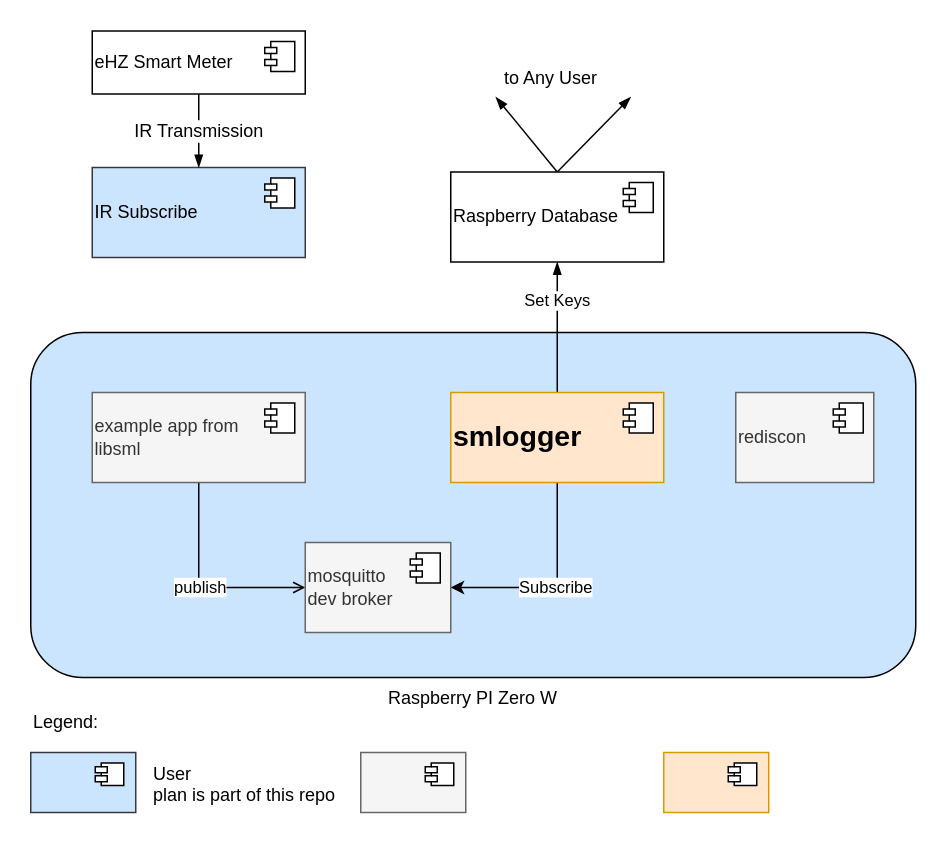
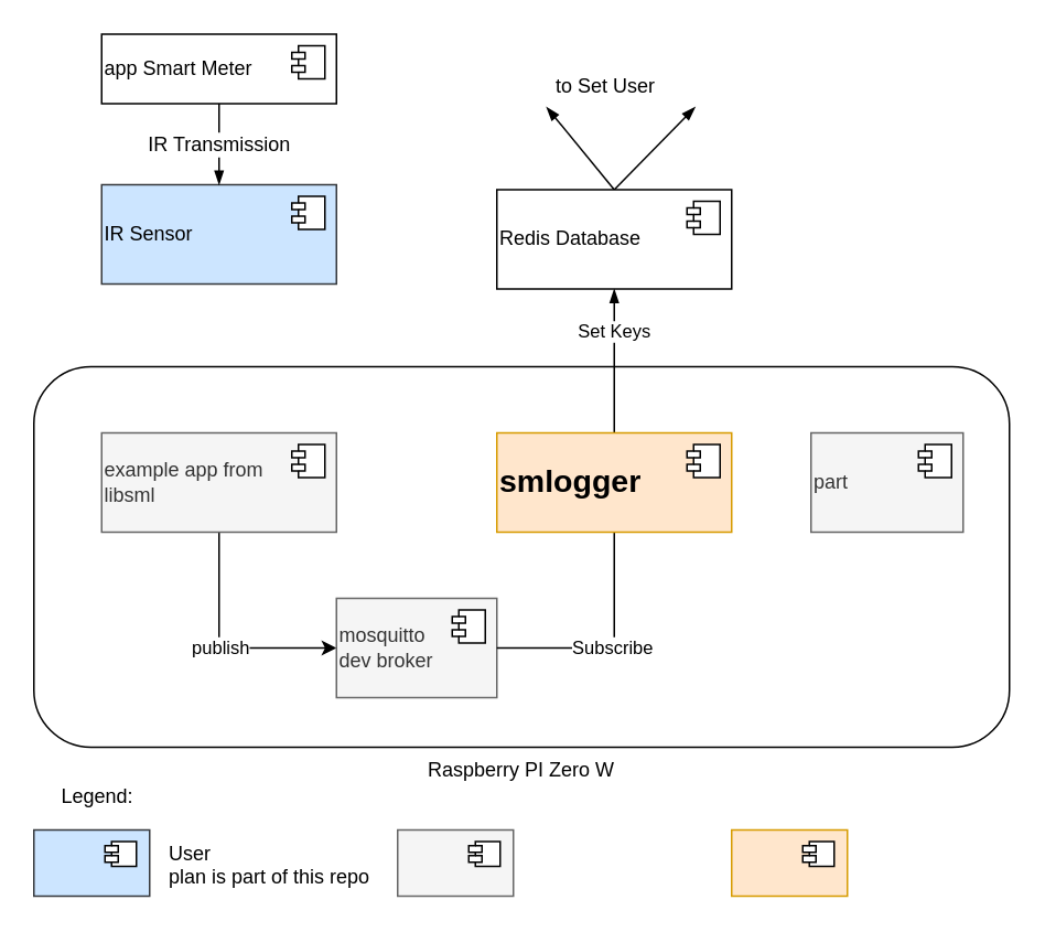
  <mxCell id="0" />
  <mxCell id="1" parent="0" />
- <mxCell id="2" value="Raspberry PI Zero W" style="rounded=1;whiteSpace=wrap;html=1;align=center;labelPosition=center;verticalLabelPosition=bottom;verticalAlign=top;fillColor=#cce5ff;" vertex="1" parent="1"><mxGeometry x="20" y="221" width="590" height="230" as="geometry" /></mxCell>
- <mxCell id="3" value="IR Subscribe" style="html=1;align=left;fillColor=#cce5ff;strokeColor=#36393d;" vertex="1" parent="1"><mxGeometry x="61" y="111" width="142" height="60" as="geometry" /></mxCell>
+ <mxCell id="2" value="Raspberry PI Zero W" style="rounded=1;whiteSpace=wrap;html=1;align=center;labelPosition=center;verticalLabelPosition=bottom;verticalAlign=top;" vertex="1" parent="1"><mxGeometry x="20" y="221" width="590" height="230" as="geometry" /></mxCell>
+ <mxCell id="3" value="IR Sensor" style="html=1;align=left;fillColor=#cce5ff;strokeColor=#36393d;" vertex="1" parent="1"><mxGeometry x="61" y="111" width="142" height="60" as="geometry" /></mxCell>
  <mxCell id="4" value="" style="shape=component;jettyWidth=8;jettyHeight=4;align=left;" vertex="1" parent="3"><mxGeometry x="1" width="20" height="20" relative="1" as="geometry"><mxPoint x="-27" y="7" as="offset" /></mxGeometry></mxCell>
- <mxCell id="5" value="publish" style="edgeStyle=orthogonalEdgeStyle;rounded=0;orthogonalLoop=1;jettySize=auto;html=1;entryX=0;entryY=0.5;entryDx=0;entryDy=0;endArrow=open;" edge="1" parent="1" source="6" target="8"><mxGeometry relative="1" as="geometry" /></mxCell>
+ <mxCell id="5" value="publish" style="edgeStyle=orthogonalEdgeStyle;rounded=0;orthogonalLoop=1;jettySize=auto;html=1;entryX=0;entryY=0.5;entryDx=0;entryDy=0;" edge="1" parent="1" source="6" target="8"><mxGeometry relative="1" as="geometry" /></mxCell>
  <mxCell id="6" value="example app from&lt;br&gt;libsml" style="html=1;align=left;fillColor=#f5f5f5;strokeColor=#666666;fontColor=#333333;" vertex="1" parent="1"><mxGeometry x="61" y="261" width="142" height="60" as="geometry" /></mxCell>
  <mxCell id="7" value="" style="shape=component;jettyWidth=8;jettyHeight=4;align=left;" vertex="1" parent="6"><mxGeometry x="1" width="20" height="20" relative="1" as="geometry"><mxPoint x="-27" y="7" as="offset" /></mxGeometry></mxCell>
  <mxCell id="8" value="mosquitto&lt;br&gt;dev broker" style="html=1;align=left;fillColor=#f5f5f5;strokeColor=#666666;fontColor=#333333;" vertex="1" parent="1"><mxGeometry x="203" y="361" width="97" height="60" as="geometry" /></mxCell>
  <mxCell id="9" value="" style="shape=component;jettyWidth=8;jettyHeight=4;align=left;" vertex="1" parent="8"><mxGeometry x="1" width="20" height="20" relative="1" as="geometry"><mxPoint x="-27" y="7" as="offset" /></mxGeometry></mxCell>
- <mxCell id="10" value="Subscribe" style="edgeStyle=orthogonalEdgeStyle;rounded=0;orthogonalLoop=1;jettySize=auto;html=1;entryX=1;entryY=0.5;entryDx=0;entryDy=0;" edge="1" parent="1" source="12" target="8"><mxGeometry relative="1" as="geometry" /></mxCell>
+ <mxCell id="10" value="Subscribe" style="edgeStyle=orthogonalEdgeStyle;rounded=0;orthogonalLoop=1;jettySize=auto;html=1;entryX=1;entryY=0.5;entryDx=0;entryDy=0;endArrow=none;" edge="1" parent="1" source="12" target="8"><mxGeometry relative="1" as="geometry" /></mxCell>
  <mxCell id="11" value="Set Keys" style="edgeStyle=orthogonalEdgeStyle;rounded=0;orthogonalLoop=1;jettySize=auto;html=1;endArrow=blockThin;endFill=1;" edge="1" parent="1" source="12" target="18"><mxGeometry x="0.4" relative="1" as="geometry"><mxPoint as="offset" /></mxGeometry></mxCell>
  <mxCell id="12" value="smlogger" style="html=1;align=left;fillColor=#ffe6cc;strokeColor=#d79b00;fontStyle=1;fontSize=19;" vertex="1" parent="1"><mxGeometry x="300" y="261" width="142" height="60" as="geometry" /></mxCell>
  <mxCell id="13" value="" style="shape=component;jettyWidth=8;jettyHeight=4;align=left;" vertex="1" parent="12"><mxGeometry x="1" width="20" height="20" relative="1" as="geometry"><mxPoint x="-27" y="7" as="offset" /></mxGeometry></mxCell>
- <mxCell id="14" value="rediscon" style="html=1;align=left;fillColor=#f5f5f5;strokeColor=#666666;fontColor=#333333;" vertex="1" parent="1"><mxGeometry x="490" y="261" width="92" height="60" as="geometry" /></mxCell>
+ <mxCell id="14" value="part" style="html=1;align=left;fillColor=#f5f5f5;strokeColor=#666666;fontColor=#333333;" vertex="1" parent="1"><mxGeometry x="490" y="261" width="92" height="60" as="geometry" /></mxCell>
  <mxCell id="15" value="" style="shape=component;jettyWidth=8;jettyHeight=4;align=left;" vertex="1" parent="14"><mxGeometry x="1" width="20" height="20" relative="1" as="geometry"><mxPoint x="-27" y="7" as="offset" /></mxGeometry></mxCell>
  <mxCell id="16" style="rounded=0;orthogonalLoop=1;jettySize=auto;html=1;exitX=0.5;exitY=0;exitDx=0;exitDy=0;endArrow=blockThin;endFill=1;" edge="1" parent="1" source="18"><mxGeometry relative="1" as="geometry"><mxPoint x="420" y="64" as="targetPoint" /></mxGeometry></mxCell>
  <mxCell id="17" style="edgeStyle=none;rounded=0;orthogonalLoop=1;jettySize=auto;html=1;exitX=0.5;exitY=0;exitDx=0;exitDy=0;endArrow=blockThin;endFill=1;" edge="1" parent="1" source="18"><mxGeometry relative="1" as="geometry"><mxPoint x="330" y="64" as="targetPoint" /></mxGeometry></mxCell>
- <mxCell id="18" value="Raspberry Database" style="html=1;align=left;" vertex="1" parent="1"><mxGeometry x="300" y="114" width="142" height="60" as="geometry" /></mxCell>
+ <mxCell id="18" value="Redis Database" style="html=1;align=left;" vertex="1" parent="1"><mxGeometry x="300" y="114" width="142" height="60" as="geometry" /></mxCell>
  <mxCell id="19" value="" style="shape=component;jettyWidth=8;jettyHeight=4;align=left;" vertex="1" parent="18"><mxGeometry x="1" width="20" height="20" relative="1" as="geometry"><mxPoint x="-27" y="7" as="offset" /></mxGeometry></mxCell>
- <mxCell id="20" value="to Any User" style="text;html=1;resizable=0;points=[];autosize=1;align=left;verticalAlign=top;spacingTop=-4;" vertex="1" parent="1"><mxGeometry x="334" y="42" width="80" height="20" as="geometry" /></mxCell>
+ <mxCell id="20" value="to Set User" style="text;html=1;resizable=0;points=[];autosize=1;align=left;verticalAlign=top;spacingTop=-4;" vertex="1" parent="1"><mxGeometry x="334" y="42" width="80" height="20" as="geometry" /></mxCell>
  <mxCell id="21" value="" style="html=1;align=left;fillColor=#cce5ff;strokeColor=#36393d;" vertex="1" parent="1"><mxGeometry x="20" y="501" width="70" height="40" as="geometry" /></mxCell>
  <mxCell id="22" value="" style="shape=component;jettyWidth=8;jettyHeight=4;align=left;" vertex="1" parent="21"><mxGeometry x="1" width="19" height="15" relative="1" as="geometry"><mxPoint x="-27" y="7" as="offset" /></mxGeometry></mxCell>
- <mxCell id="23" value="Legend:" style="text;html=1;resizable=0;points=[];autosize=1;align=left;verticalAlign=top;spacingTop=-4;" vertex="1" parent="1"><mxGeometry x="20" y="471" width="60" height="20" as="geometry" /></mxCell>
+ <mxCell id="23" value="Legend:" style="text;html=1;resizable=0;points=[];autosize=1;align=left;verticalAlign=top;spacingTop=-4;" vertex="1" parent="1"><mxGeometry x="35" y="471" width="60" height="20" as="geometry" /></mxCell>
  <mxCell id="24" value="User&lt;br&gt;plan is part of this repo" style="text;html=1;resizable=0;points=[];autosize=1;align=left;verticalAlign=top;spacingTop=-4;" vertex="1" parent="1"><mxGeometry x="100" y="506" width="140" height="30" as="geometry" /></mxCell>
  <mxCell id="25" value="" style="html=1;align=left;fillColor=#f5f5f5;strokeColor=#666666;fontColor=#333333;" vertex="1" parent="1"><mxGeometry x="240" y="501" width="70" height="40" as="geometry" /></mxCell>
  <mxCell id="26" value="" style="shape=component;jettyWidth=8;jettyHeight=4;align=left;" vertex="1" parent="25"><mxGeometry x="1" width="19" height="15" relative="1" as="geometry"><mxPoint x="-27" y="7" as="offset" /></mxGeometry></mxCell>
  <mxCell id="27" value="" style="html=1;align=left;fillColor=#ffe6cc;strokeColor=#d79b00;" vertex="1" parent="1"><mxGeometry x="442" y="501" width="70" height="40" as="geometry" /></mxCell>
  <mxCell id="28" value="" style="shape=component;jettyWidth=8;jettyHeight=4;align=left;" vertex="1" parent="27"><mxGeometry x="1" width="19" height="15" relative="1" as="geometry"><mxPoint x="-27" y="7" as="offset" /></mxGeometry></mxCell>
  <mxCell id="29" value="IR Transmission" style="edgeStyle=none;rounded=0;orthogonalLoop=1;jettySize=auto;html=1;endArrow=blockThin;endFill=1;fontSize=12;" edge="1" parent="1" source="30" target="3"><mxGeometry relative="1" as="geometry" /></mxCell>
- <mxCell id="30" value="eHZ Smart Meter" style="html=1;align=left;" vertex="1" parent="1"><mxGeometry x="61" y="20" width="142" height="42" as="geometry" /></mxCell>
+ <mxCell id="30" value="app Smart Meter" style="html=1;align=left;" vertex="1" parent="1"><mxGeometry x="61" y="20" width="142" height="42" as="geometry" /></mxCell>
  <mxCell id="31" value="" style="shape=component;jettyWidth=8;jettyHeight=4;align=left;" vertex="1" parent="30"><mxGeometry x="1" width="20" height="20" relative="1" as="geometry"><mxPoint x="-27" y="7" as="offset" /></mxGeometry></mxCell>
